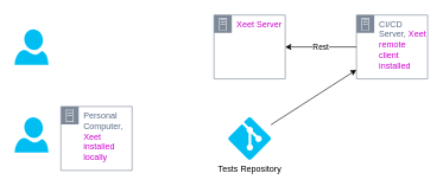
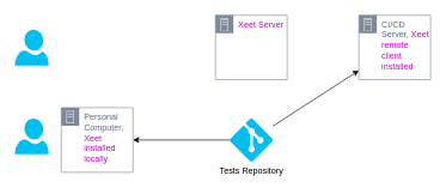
  <mxCell id="0" />
  <mxCell id="1" parent="0" />
  <mxCell id="2" value="Tests Repository" style="verticalLabelPosition=bottom;html=1;verticalAlign=top;align=center;strokeColor=none;fillColor=#00BEF2;shape=mxgraph.azure.git_repository;" vertex="1" parent="1"><mxGeometry x="320" y="164" width="60" height="60" as="geometry" /></mxCell>
  <mxCell id="3" value="" style="verticalLabelPosition=bottom;html=1;verticalAlign=top;align=center;strokeColor=none;fillColor=#00BEF2;shape=mxgraph.azure.user;" vertex="1" parent="1"><mxGeometry x="20" y="164" width="47.5" height="50" as="geometry" /></mxCell>
  <mxCell id="4" value="" style="endArrow=classic;html=1;rounded=0;" edge="1" parent="1" source="2" target="11"><mxGeometry relative="1" as="geometry"><mxPoint x="320" y="224" as="sourcePoint" /><mxPoint x="293.336" y="63.014" as="targetPoint" /></mxGeometry></mxCell>
  <mxCell id="5" value="" style="group" vertex="1" connectable="0" parent="1"><mxGeometry x="300" y="20.3" width="100" height="89.8" as="geometry" /></mxCell>
  <mxCell id="6" value="&lt;font color=&quot;#cc00cc&quot;&gt;Xeet Server&lt;/font&gt;" style="points=[[0,0],[0.25,0],[0.5,0],[0.75,0],[1,0],[1,0.25],[1,0.5],[1,0.75],[1,1],[0.75,1],[0.5,1],[0.25,1],[0,1],[0,0.75],[0,0.5],[0,0.25]];outlineConnect=0;gradientColor=none;html=1;whiteSpace=wrap;fontSize=12;fontStyle=0;container=1;pointerEvents=0;collapsible=0;recursiveResize=0;shape=mxgraph.aws4.group;grIcon=mxgraph.aws4.group_on_premise;strokeColor=#7D8998;fillColor=none;verticalAlign=top;align=left;spacingLeft=30;fontColor=#5A6C86;dashed=0;" vertex="1" parent="5"><mxGeometry width="100" height="89.8" as="geometry" /></mxCell>
  <mxCell id="7" value="Personal Computer, &lt;font color=&quot;#cc00cc&quot;&gt;Xeet installed locally&lt;/font&gt;" style="points=[[0,0],[0.25,0],[0.5,0],[0.75,0],[1,0],[1,0.25],[1,0.5],[1,0.75],[1,1],[0.75,1],[0.5,1],[0.25,1],[0,1],[0,0.75],[0,0.5],[0,0.25]];outlineConnect=0;gradientColor=none;html=1;whiteSpace=wrap;fontSize=12;fontStyle=0;container=1;pointerEvents=0;collapsible=0;recursiveResize=0;shape=mxgraph.aws4.group;grIcon=mxgraph.aws4.group_on_premise;strokeColor=#7D8998;fillColor=none;verticalAlign=top;align=left;spacingLeft=30;fontColor=#5A6C86;dashed=0;" vertex="1" parent="1"><mxGeometry x="85" y="149" width="100" height="90" as="geometry" /></mxCell>
+ <mxCell id="8" value="" style="edgeStyle=none;orthogonalLoop=1;jettySize=auto;html=1;rounded=0;entryX=1;entryY=0.5;entryDx=0;entryDy=0;exitX=0;exitY=0.5;exitDx=0;exitDy=0;exitPerimeter=0;" edge="1" parent="1" source="2" target="7"><mxGeometry width="80" relative="1" as="geometry"><mxPoint x="400" y="234" as="sourcePoint" /><mxPoint x="480" y="234" as="targetPoint" /><Array as="points" /></mxGeometry></mxCell>
  <mxCell id="9" value="" style="verticalLabelPosition=bottom;html=1;verticalAlign=top;align=center;strokeColor=none;fillColor=#00BEF2;shape=mxgraph.azure.user;" vertex="1" parent="1"><mxGeometry x="20" y="40.3" width="47.5" height="50" as="geometry" /></mxCell>
  <mxCell id="10" value="" style="group" vertex="1" connectable="0" parent="1"><mxGeometry x="500" y="20.3" width="100" height="89.8" as="geometry" /></mxCell>
  <mxCell id="11" value="CI/CD Server, &lt;font color=&quot;#cc00cc&quot;&gt;Xeet remote client installed&lt;/font&gt;&amp;nbsp;" style="points=[[0,0],[0.25,0],[0.5,0],[0.75,0],[1,0],[1,0.25],[1,0.5],[1,0.75],[1,1],[0.75,1],[0.5,1],[0.25,1],[0,1],[0,0.75],[0,0.5],[0,0.25]];outlineConnect=0;gradientColor=none;html=1;whiteSpace=wrap;fontSize=12;fontStyle=0;container=1;pointerEvents=0;collapsible=0;recursiveResize=0;shape=mxgraph.aws4.group;grIcon=mxgraph.aws4.group_on_premise;strokeColor=#7D8998;fillColor=none;verticalAlign=top;align=left;spacingLeft=30;fontColor=#5A6C86;dashed=0;" vertex="1" parent="10"><mxGeometry width="100" height="89.8" as="geometry" /></mxCell>
- <mxCell id="12" value="Rest" style="edgeStyle=none;orthogonalLoop=1;jettySize=auto;html=1;rounded=0;entryX=1;entryY=0.5;entryDx=0;entryDy=0;" edge="1" parent="1" source="11" target="6"><mxGeometry width="80" relative="1" as="geometry"><mxPoint x="520" y="144" as="sourcePoint" /><mxPoint x="600" y="144" as="targetPoint" /><Array as="points" /></mxGeometry></mxCell>
